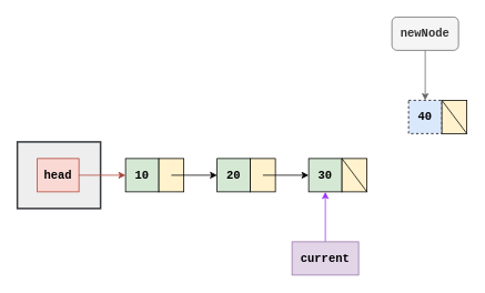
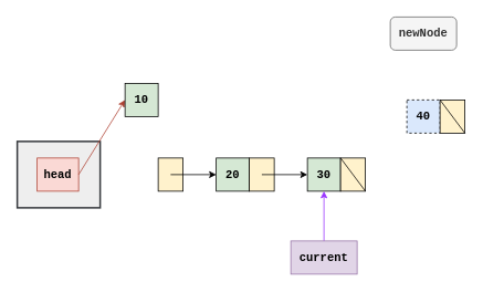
  <mxCell id="0" />
  <mxCell id="1" parent="0" />
  <mxCell id="2" value="" style="rounded=0;whiteSpace=wrap;html=1;fillColor=#eeeeee;strokeColor=#36393D;strokeWidth=2;" parent="1" vertex="1"><mxGeometry x="20" y="170" width="100" height="80" as="geometry" /></mxCell>
  <mxCell id="3" value="&lt;font style=&quot;font-size: 14px;&quot; face=&quot;Courier New&quot;&gt;&lt;b&gt;head&lt;/b&gt;&lt;/font&gt;" style="rounded=0;whiteSpace=wrap;html=1;fillColor=#fad9d5;strokeColor=#ae4132;" parent="1" vertex="1"><mxGeometry x="44" y="190" width="50" height="40" as="geometry" /></mxCell>
  <mxCell id="4" value="" style="endArrow=classic;html=1;rounded=0;exitX=1;exitY=0.5;exitDx=0;exitDy=0;strokeColor=#AE4132;entryX=0;entryY=0.5;entryDx=0;entryDy=0;" parent="1" source="3" target="5" edge="1"><mxGeometry width="50" height="50" relative="1" as="geometry"><mxPoint x="240" y="330" as="sourcePoint" /><mxPoint x="190" y="210" as="targetPoint" /></mxGeometry></mxCell>
- <mxCell id="5" value="&lt;font face=&quot;Courier New&quot;&gt;&lt;span style=&quot;font-size: 14px;&quot;&gt;&lt;b&gt;10&lt;/b&gt;&lt;/span&gt;&lt;/font&gt;" style="rounded=0;whiteSpace=wrap;html=1;fillColor=#d5e8d4;strokeColor=#000000;" parent="1" vertex="1"><mxGeometry x="150" y="190" width="40" height="40" as="geometry" /></mxCell>
+ <mxCell id="5" value="&lt;font face=&quot;Courier New&quot;&gt;&lt;span style=&quot;font-size: 14px;&quot;&gt;&lt;b&gt;10&lt;/b&gt;&lt;/span&gt;&lt;/font&gt;" style="rounded=0;whiteSpace=wrap;html=1;fillColor=#d5e8d4;strokeColor=#000000;" parent="1" vertex="1"><mxGeometry x="150" y="100" width="40" height="40" as="geometry" /></mxCell>
  <mxCell id="6" value="" style="rounded=0;whiteSpace=wrap;html=1;fillColor=#fff2cc;strokeColor=#000000;" parent="1" vertex="1"><mxGeometry x="190" y="190" width="30" height="40" as="geometry" /></mxCell>
  <mxCell id="7" value="" style="endArrow=classic;html=1;rounded=0;" parent="1" edge="1"><mxGeometry width="50" height="50" relative="1" as="geometry"><mxPoint x="205" y="210" as="sourcePoint" /><mxPoint x="260" y="210" as="targetPoint" /></mxGeometry></mxCell>
  <mxCell id="8" value="&lt;font face=&quot;Courier New&quot;&gt;&lt;span style=&quot;font-size: 14px;&quot;&gt;&lt;b&gt;20&lt;/b&gt;&lt;/span&gt;&lt;/font&gt;" style="rounded=0;whiteSpace=wrap;html=1;fillColor=#d5e8d4;strokeColor=#000000;" parent="1" vertex="1"><mxGeometry x="260" y="190" width="40" height="40" as="geometry" /></mxCell>
  <mxCell id="9" value="" style="rounded=0;whiteSpace=wrap;html=1;fillColor=#fff2cc;strokeColor=#000000;" parent="1" vertex="1"><mxGeometry x="300" y="190" width="30" height="40" as="geometry" /></mxCell>
  <mxCell id="10" value="" style="endArrow=classic;html=1;rounded=0;" parent="1" edge="1"><mxGeometry width="50" height="50" relative="1" as="geometry"><mxPoint x="315" y="210" as="sourcePoint" /><mxPoint x="370" y="210" as="targetPoint" /></mxGeometry></mxCell>
  <mxCell id="11" value="&lt;font face=&quot;Courier New&quot;&gt;&lt;span style=&quot;font-size: 14px;&quot;&gt;&lt;b&gt;30&lt;/b&gt;&lt;/span&gt;&lt;/font&gt;" style="rounded=0;whiteSpace=wrap;html=1;fillColor=#d5e8d4;strokeColor=#000000;" parent="1" vertex="1"><mxGeometry x="370" y="190" width="40" height="40" as="geometry" /></mxCell>
  <mxCell id="12" value="" style="rounded=0;whiteSpace=wrap;html=1;fillColor=#fff2cc;strokeColor=#000000;" parent="1" vertex="1"><mxGeometry x="410" y="190" width="30" height="40" as="geometry" /></mxCell>
  <mxCell id="13" value="" style="endArrow=classic;html=1;rounded=0;strokeColor=#9933FF;entryX=0.5;entryY=1;entryDx=0;entryDy=0;" parent="1" source="14" edge="1"><mxGeometry width="50" height="50" relative="1" as="geometry"><mxPoint x="390" y="330" as="sourcePoint" /><mxPoint x="390" y="230" as="targetPoint" /></mxGeometry></mxCell>
  <mxCell id="14" value="&lt;font style=&quot;font-size: 14px;&quot; face=&quot;Courier New&quot;&gt;&lt;b&gt;current&lt;/b&gt;&lt;/font&gt;" style="rounded=0;whiteSpace=wrap;html=1;fillColor=#e1d5e7;strokeColor=#9673a6;" parent="1" vertex="1"><mxGeometry x="350" y="290" width="80" height="40" as="geometry" /></mxCell>
  <mxCell id="15" value="&lt;font face=&quot;Courier New&quot;&gt;&lt;span style=&quot;font-size: 14px;&quot;&gt;&lt;b&gt;40&lt;/b&gt;&lt;/span&gt;&lt;/font&gt;" style="rounded=0;whiteSpace=wrap;html=1;fillColor=#dae8fc;strokeColor=#000000;dashed=1;" parent="1" vertex="1"><mxGeometry x="490" y="120" width="40" height="40" as="geometry" /></mxCell>
  <mxCell id="16" value="" style="rounded=0;whiteSpace=wrap;html=1;fillColor=#fff2cc;strokeColor=#000000;" parent="1" vertex="1"><mxGeometry x="530" y="120" width="30" height="40" as="geometry" /></mxCell>
  <mxCell id="17" value="" style="endArrow=none;html=1;rounded=0;exitX=1;exitY=1;exitDx=0;exitDy=0;entryX=0;entryY=0;entryDx=0;entryDy=0;exitPerimeter=0;" parent="1" source="16" target="16" edge="1"><mxGeometry width="50" height="50" relative="1" as="geometry"><mxPoint x="580" y="150" as="sourcePoint" /><mxPoint x="630" y="100" as="targetPoint" /></mxGeometry></mxCell>
  <mxCell id="18" value="&lt;font style=&quot;font-size: 14px;&quot; face=&quot;Courier New&quot;&gt;&lt;b&gt;newNode&lt;/b&gt;&lt;/font&gt;" style="whiteSpace=wrap;html=1;fillColor=#f5f5f5;strokeColor=#666666;fontColor=#333333;rounded=1;" parent="1" vertex="1"><mxGeometry x="470" y="20" width="80" height="40" as="geometry" /></mxCell>
- <mxCell id="19" value="" style="endArrow=classic;html=1;rounded=0;strokeColor=#666666;entryX=0.5;entryY=0;entryDx=0;entryDy=0;exitX=0.5;exitY=1;exitDx=0;exitDy=0;" parent="1" source="18" target="15" edge="1"><mxGeometry width="50" height="50" relative="1" as="geometry"><mxPoint x="590" y="260" as="sourcePoint" /><mxPoint x="590" y="200" as="targetPoint" /></mxGeometry></mxCell>
  <mxCell id="20" value="" style="endArrow=none;html=1;rounded=0;exitX=1;exitY=1;exitDx=0;exitDy=0;entryX=0;entryY=0;entryDx=0;entryDy=0;" edge="1" parent="1" source="12" target="12"><mxGeometry width="50" height="50" relative="1" as="geometry"><mxPoint x="570" y="170" as="sourcePoint" /><mxPoint x="540" y="130" as="targetPoint" /></mxGeometry></mxCell>
